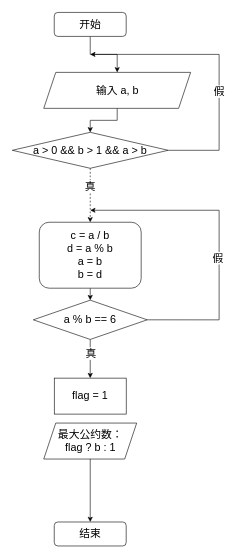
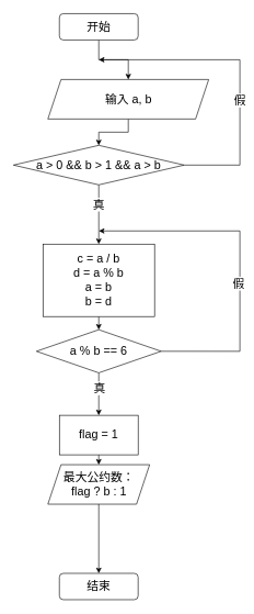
  <mxCell id="0" />
  <mxCell id="1" parent="0" />
  <mxCell id="2" style="edgeStyle=orthogonalEdgeStyle;rounded=0;orthogonalLoop=1;jettySize=auto;html=1;exitX=0.5;exitY=1;exitDx=0;exitDy=0;entryX=0.5;entryY=0;entryDx=0;entryDy=0;fontSize=18;" edge="1" parent="1" source="3" target="5"><mxGeometry relative="1" as="geometry" /></mxCell>
  <mxCell id="3" value="开始" style="rounded=1;whiteSpace=wrap;html=1;fontSize=18;glass=0;strokeWidth=1;shadow=0;" parent="1" vertex="1"><mxGeometry x="90" y="20" width="120" height="40" as="geometry" /></mxCell>
  <mxCell id="4" style="edgeStyle=orthogonalEdgeStyle;rounded=0;orthogonalLoop=1;jettySize=auto;html=1;exitX=0.5;exitY=1;exitDx=0;exitDy=0;entryX=0.5;entryY=0;entryDx=0;entryDy=0;fontSize=18;" edge="1" parent="1" source="5" target="9"><mxGeometry relative="1" as="geometry" /></mxCell>
  <mxCell id="5" value="输入 a, b" style="shape=parallelogram;perimeter=parallelogramPerimeter;whiteSpace=wrap;html=1;fixedSize=1;fontSize=18;" vertex="1" parent="1"><mxGeometry x="72.5" y="120" width="245" height="60" as="geometry" /></mxCell>
  <mxCell id="6" style="edgeStyle=orthogonalEdgeStyle;rounded=0;orthogonalLoop=1;jettySize=auto;html=1;exitX=1;exitY=0.5;exitDx=0;exitDy=0;fontSize=18;" edge="1" parent="1" source="9"><mxGeometry relative="1" as="geometry"><mxPoint x="150" y="90" as="targetPoint" /><Array as="points"><mxPoint x="365" y="250" /><mxPoint x="365" y="90" /></Array></mxGeometry></mxCell>
  <mxCell id="7" value="假" style="edgeLabel;html=1;align=center;verticalAlign=middle;resizable=0;points=[];fontSize=18;" vertex="1" connectable="0" parent="6"><mxGeometry x="-0.2" y="1" relative="1" as="geometry"><mxPoint as="offset" /></mxGeometry></mxCell>
- <mxCell id="8" value="真" style="edgeStyle=orthogonalEdgeStyle;rounded=0;orthogonalLoop=1;jettySize=auto;html=1;exitX=0.5;exitY=1;exitDx=0;exitDy=0;fontSize=18;dashed=1;" edge="1" parent="1" source="9" target="11"><mxGeometry x="-0.333" relative="1" as="geometry"><mxPoint as="offset" /></mxGeometry></mxCell>
+ <mxCell id="8" value="真" style="edgeStyle=orthogonalEdgeStyle;rounded=0;orthogonalLoop=1;jettySize=auto;html=1;exitX=0.5;exitY=1;exitDx=0;exitDy=0;fontSize=18;" edge="1" parent="1" source="9" target="11"><mxGeometry x="-0.333" relative="1" as="geometry"><mxPoint as="offset" /></mxGeometry></mxCell>
  <mxCell id="9" value="a &amp;gt; 0 &amp;amp;&amp;amp; b &amp;gt; 1 &amp;amp;&amp;amp; a &amp;gt; b" style="rhombus;whiteSpace=wrap;html=1;fontSize=18;" vertex="1" parent="1"><mxGeometry x="20" y="220" width="260" height="60" as="geometry" /></mxCell>
  <mxCell id="10" style="edgeStyle=orthogonalEdgeStyle;rounded=0;orthogonalLoop=1;jettySize=auto;html=1;exitX=0.5;exitY=1;exitDx=0;exitDy=0;entryX=0.5;entryY=0;entryDx=0;entryDy=0;fontSize=18;" edge="1" parent="1" source="11" target="16"><mxGeometry relative="1" as="geometry" /></mxCell>
- <mxCell id="11" value="&lt;div style=&quot;font-size: 18px;&quot;&gt;c = a / b&lt;/div&gt;&lt;div style=&quot;font-size: 18px;&quot;&gt;d = a % b&lt;/div&gt;&lt;div style=&quot;font-size: 18px;&quot;&gt;a = b&lt;/div&gt;&lt;div style=&quot;font-size: 18px;&quot;&gt;b = d&lt;/div&gt;" style="whiteSpace=wrap;html=1;fontSize=18;rounded=1;" vertex="1" parent="1"><mxGeometry x="65" y="370" width="170" height="110" as="geometry" /></mxCell>
+ <mxCell id="11" value="&lt;div style=&quot;font-size: 18px;&quot;&gt;c = a / b&lt;/div&gt;&lt;div style=&quot;font-size: 18px;&quot;&gt;d = a % b&lt;/div&gt;&lt;div style=&quot;font-size: 18px;&quot;&gt;a = b&lt;/div&gt;&lt;div style=&quot;font-size: 18px;&quot;&gt;b = d&lt;/div&gt;" style="rounded=0;whiteSpace=wrap;html=1;fontSize=18;" vertex="1" parent="1"><mxGeometry x="65" y="370" width="170" height="110" as="geometry" /></mxCell>
  <mxCell id="12" style="edgeStyle=orthogonalEdgeStyle;rounded=0;orthogonalLoop=1;jettySize=auto;html=1;exitX=1;exitY=0.5;exitDx=0;exitDy=0;fontSize=18;" edge="1" parent="1" source="16"><mxGeometry relative="1" as="geometry"><mxPoint x="150" y="350" as="targetPoint" /><Array as="points"><mxPoint x="365" y="533" /><mxPoint x="365" y="350" /><mxPoint x="150" y="350" /></Array></mxGeometry></mxCell>
  <mxCell id="13" value="假" style="edgeLabel;html=1;align=center;verticalAlign=middle;resizable=0;points=[];fontSize=18;" vertex="1" connectable="0" parent="12"><mxGeometry x="-0.138" y="3" relative="1" as="geometry"><mxPoint as="offset" /></mxGeometry></mxCell>
  <mxCell id="14" style="edgeStyle=orthogonalEdgeStyle;rounded=0;orthogonalLoop=1;jettySize=auto;html=1;exitX=0.5;exitY=1;exitDx=0;exitDy=0;entryX=0.5;entryY=0;entryDx=0;entryDy=0;fontSize=18;" edge="1" parent="1" source="16" target="18"><mxGeometry relative="1" as="geometry" /></mxCell>
  <mxCell id="15" value="真" style="edgeLabel;html=1;align=center;verticalAlign=middle;resizable=0;points=[];fontSize=18;" vertex="1" connectable="0" parent="14"><mxGeometry x="-0.6" y="-3" relative="1" as="geometry"><mxPoint x="3" y="10" as="offset" /></mxGeometry></mxCell>
  <mxCell id="16" value="a % b == 6" style="rhombus;whiteSpace=wrap;html=1;fontSize=18;" vertex="1" parent="1"><mxGeometry x="55" y="500" width="190" height="65.5" as="geometry" /></mxCell>
+ <mxCell id="17" style="edgeStyle=orthogonalEdgeStyle;rounded=0;orthogonalLoop=1;jettySize=auto;html=1;exitX=0.5;exitY=1;exitDx=0;exitDy=0;entryX=0.5;entryY=0;entryDx=0;entryDy=0;fontSize=18;" edge="1" parent="1" source="18" target="20"><mxGeometry relative="1" as="geometry" /></mxCell>
  <mxCell id="18" value="flag = 1" style="rounded=0;whiteSpace=wrap;html=1;fontSize=18;" vertex="1" parent="1"><mxGeometry x="90" y="630" width="120" height="60" as="geometry" /></mxCell>
  <mxCell id="19" style="edgeStyle=orthogonalEdgeStyle;rounded=0;orthogonalLoop=1;jettySize=auto;html=1;exitX=0.5;exitY=1;exitDx=0;exitDy=0;entryX=0.5;entryY=0;entryDx=0;entryDy=0;fontSize=18;" edge="1" parent="1" source="20" target="21"><mxGeometry relative="1" as="geometry" /></mxCell>
  <mxCell id="20" value="最大公约数：&lt;br style=&quot;font-size: 18px;&quot;&gt;flag ? b : 1" style="shape=parallelogram;perimeter=parallelogramPerimeter;whiteSpace=wrap;html=1;fixedSize=1;fontSize=18;" vertex="1" parent="1"><mxGeometry x="72.5" y="705" width="155" height="60" as="geometry" /></mxCell>
  <mxCell id="21" value="结束" style="rounded=1;whiteSpace=wrap;html=1;fontSize=18;glass=0;strokeWidth=1;shadow=0;" vertex="1" parent="1"><mxGeometry x="90" y="870" width="120" height="40" as="geometry" /></mxCell>
